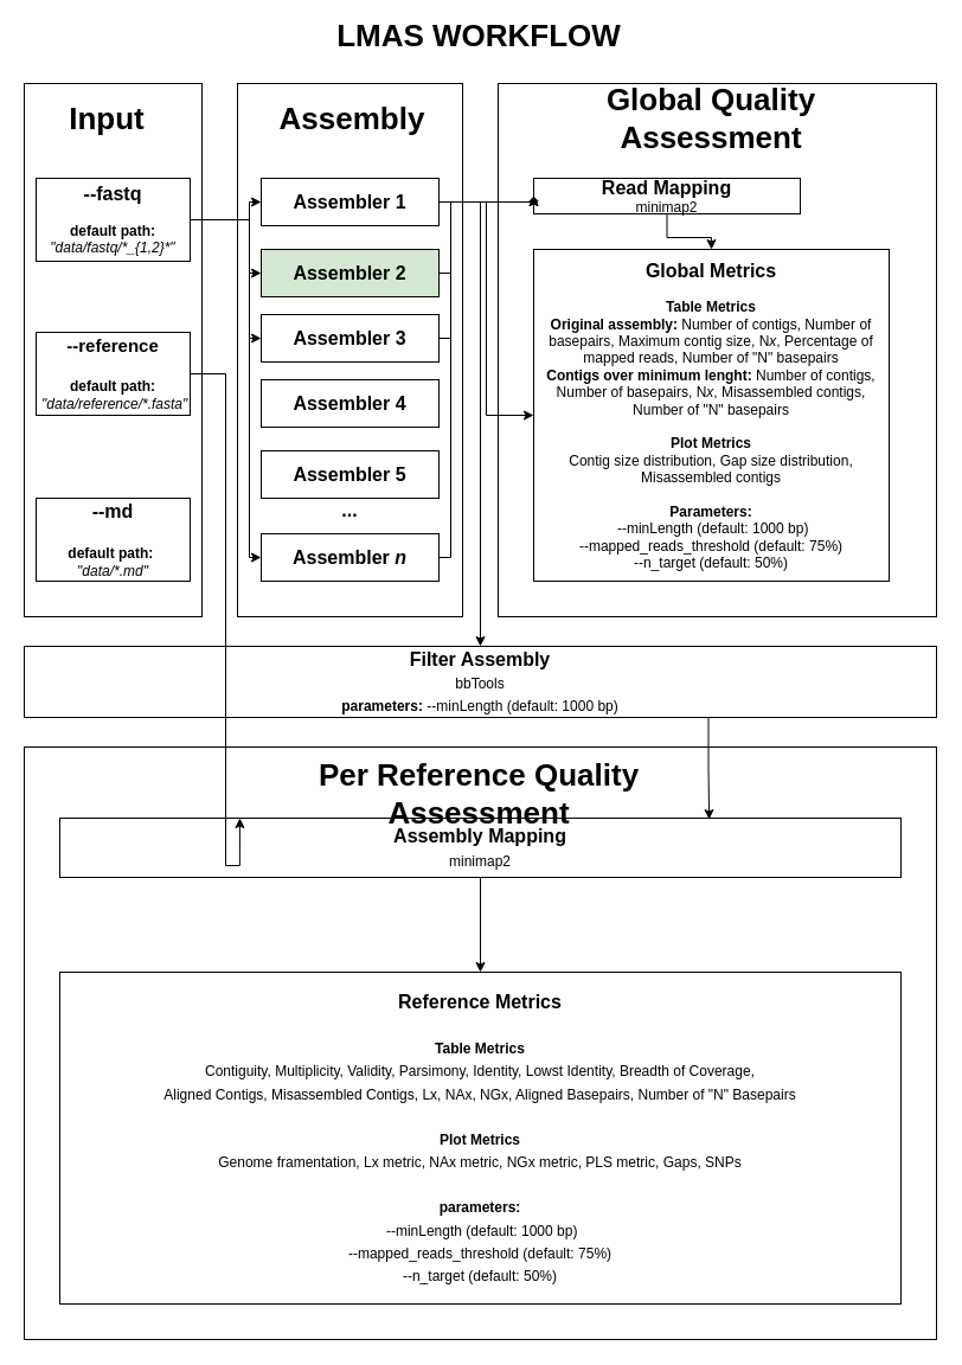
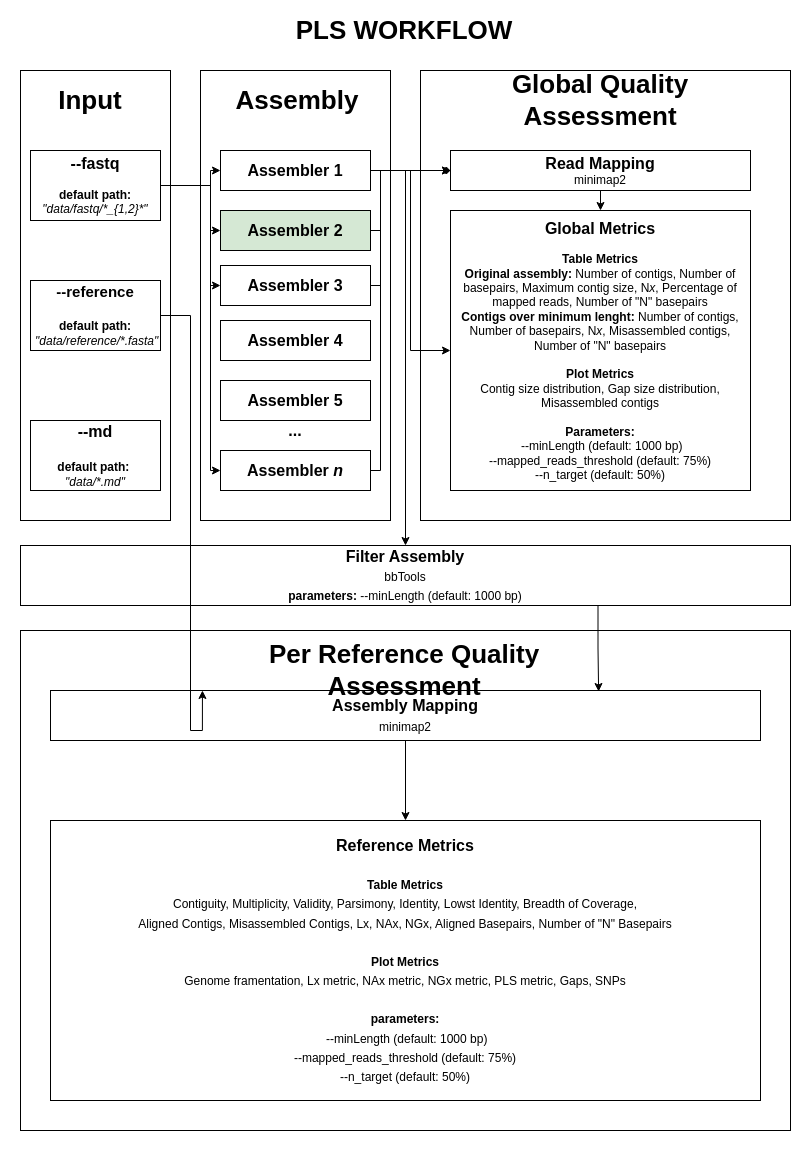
  <mxCell id="0" />
  <mxCell id="1" parent="0" />
  <mxCell id="2" value="" style="rounded=0;whiteSpace=wrap;html=1;fontSize=16;" vertex="1" parent="1"><mxGeometry x="20" y="630" width="770" height="500" as="geometry" /></mxCell>
- <mxCell id="3" value="LMAS WORKFLOW" style="text;html=1;strokeColor=none;fillColor=none;align=center;verticalAlign=middle;whiteSpace=wrap;rounded=0;fontSize=26;fontStyle=1" vertex="1" parent="1"><mxGeometry x="264" y="20" width="280" height="20" as="geometry" /></mxCell>
+ <mxCell id="3" value="PLS WORKFLOW" style="text;html=1;strokeColor=none;fillColor=none;align=center;verticalAlign=middle;whiteSpace=wrap;rounded=0;fontSize=26;fontStyle=1" vertex="1" parent="1"><mxGeometry x="264" y="20" width="280" height="20" as="geometry" /></mxCell>
  <mxCell id="4" value="" style="rounded=0;whiteSpace=wrap;html=1;" vertex="1" parent="1"><mxGeometry x="20" y="70" width="150" height="450" as="geometry" /></mxCell>
  <mxCell id="5" value="&lt;b&gt;&lt;font style=&quot;font-size: 26px&quot;&gt;Input&lt;/font&gt;&lt;/b&gt;" style="text;html=1;strokeColor=none;fillColor=none;align=center;verticalAlign=middle;whiteSpace=wrap;rounded=0;" vertex="1" parent="1"><mxGeometry x="70" y="90" width="40" height="20" as="geometry" /></mxCell>
  <mxCell id="6" style="edgeStyle=orthogonalEdgeStyle;rounded=0;orthogonalLoop=1;jettySize=auto;html=1;exitX=1;exitY=0.5;exitDx=0;exitDy=0;entryX=0;entryY=0.5;entryDx=0;entryDy=0;fontSize=16;" edge="1" parent="1" source="7" target="16"><mxGeometry relative="1" as="geometry"><Array as="points"><mxPoint x="210" y="185" /><mxPoint x="210" y="390" /></Array></mxGeometry></mxCell>
  <mxCell id="7" value="&lt;b style=&quot;font-size: 16px&quot;&gt;--fastq&lt;br&gt;&lt;/b&gt;&lt;br&gt;&lt;b&gt;default path: &lt;/b&gt;&lt;i&gt;&quot;data/fastq/*_{1,2}*&quot;&lt;/i&gt;" style="rounded=0;whiteSpace=wrap;html=1;verticalAlign=middle;" vertex="1" parent="1"><mxGeometry x="30" y="150" width="130" height="70" as="geometry" /></mxCell>
  <mxCell id="8" value="&lt;b style=&quot;font-size: 15px&quot;&gt;--reference&lt;br&gt;&lt;br&gt;&lt;/b&gt;&lt;b&gt;default path:&lt;/b&gt;&lt;br&gt;&lt;b&gt;&amp;nbsp;&lt;/b&gt;&lt;i&gt;&quot;data/reference/*.fasta&quot;&lt;/i&gt;&lt;b&gt;&lt;br&gt;&lt;/b&gt;" style="rounded=0;whiteSpace=wrap;html=1;" vertex="1" parent="1"><mxGeometry x="30" y="280" width="130" height="70" as="geometry" /></mxCell>
  <mxCell id="9" value="&lt;b style=&quot;font-size: 16px&quot;&gt;--md&lt;br&gt;&lt;br&gt;&lt;/b&gt;&lt;b&gt;default path:&amp;nbsp;&lt;br&gt;&lt;/b&gt;&lt;i&gt;&quot;data/*.md&quot;&lt;/i&gt;&lt;b&gt;&lt;br&gt;&lt;/b&gt;" style="rounded=0;whiteSpace=wrap;html=1;" vertex="1" parent="1"><mxGeometry x="30" y="420" width="130" height="70" as="geometry" /></mxCell>
  <mxCell id="10" value="" style="rounded=0;whiteSpace=wrap;html=1;" vertex="1" parent="1"><mxGeometry x="200" y="70" width="190" height="450" as="geometry" /></mxCell>
  <mxCell id="11" value="&lt;b&gt;&lt;font style=&quot;font-size: 26px&quot;&gt;Assembly&lt;/font&gt;&lt;/b&gt;" style="text;html=1;strokeColor=none;fillColor=none;align=center;verticalAlign=middle;whiteSpace=wrap;rounded=0;" vertex="1" parent="1"><mxGeometry x="222" y="90" width="150" height="20" as="geometry" /></mxCell>
  <mxCell id="12" style="edgeStyle=orthogonalEdgeStyle;rounded=0;orthogonalLoop=1;jettySize=auto;html=1;exitX=1;exitY=0.5;exitDx=0;exitDy=0;fontSize=16;" edge="1" parent="1" source="13" target="32"><mxGeometry relative="1" as="geometry" /></mxCell>
  <mxCell id="13" value="&lt;font style=&quot;font-size: 16px&quot;&gt;&lt;b&gt;Assembler 1&lt;/b&gt;&lt;/font&gt;" style="rounded=0;whiteSpace=wrap;html=1;" vertex="1" parent="1"><mxGeometry x="220" y="150" width="150" height="40" as="geometry" /></mxCell>
  <mxCell id="14" value="&lt;font style=&quot;font-size: 16px&quot;&gt;&lt;b&gt;Assembler 2&lt;/b&gt;&lt;/font&gt;" style="rounded=0;whiteSpace=wrap;html=1;fillColor=#d5e8d4;" vertex="1" parent="1"><mxGeometry x="220" y="210" width="150" height="40" as="geometry" /></mxCell>
  <mxCell id="15" value="&lt;font style=&quot;font-size: 16px&quot;&gt;&lt;b&gt;Assembler 3&lt;/b&gt;&lt;/font&gt;" style="rounded=0;whiteSpace=wrap;html=1;" vertex="1" parent="1"><mxGeometry x="220" y="265" width="150" height="40" as="geometry" /></mxCell>
  <mxCell id="16" value="&lt;font style=&quot;font-size: 16px&quot;&gt;&lt;b&gt;Assembler &lt;i&gt;n&lt;/i&gt;&lt;/b&gt;&lt;/font&gt;" style="rounded=0;whiteSpace=wrap;html=1;" vertex="1" parent="1"><mxGeometry x="220" y="450" width="150" height="40" as="geometry" /></mxCell>
  <mxCell id="17" value="..." style="text;html=1;strokeColor=none;fillColor=none;align=center;verticalAlign=middle;whiteSpace=wrap;rounded=0;fontSize=16;fontStyle=1" vertex="1" parent="1"><mxGeometry x="275" y="420" width="40" height="20" as="geometry" /></mxCell>
  <mxCell id="18" value="" style="rounded=0;whiteSpace=wrap;html=1;fontSize=16;" vertex="1" parent="1"><mxGeometry x="420" y="70" width="370" height="450" as="geometry" /></mxCell>
  <mxCell id="19" value="&lt;b&gt;&lt;font style=&quot;font-size: 26px&quot;&gt;Global Quality Assessment&lt;/font&gt;&lt;/b&gt;" style="text;html=1;strokeColor=none;fillColor=none;align=center;verticalAlign=middle;whiteSpace=wrap;rounded=0;" vertex="1" parent="1"><mxGeometry x="460" y="90" width="280" height="20" as="geometry" /></mxCell>
  <mxCell id="20" style="edgeStyle=orthogonalEdgeStyle;rounded=0;orthogonalLoop=1;jettySize=auto;html=1;exitX=0.5;exitY=1;exitDx=0;exitDy=0;entryX=0.5;entryY=0;entryDx=0;entryDy=0;fontSize=16;" edge="1" parent="1" source="21" target="30"><mxGeometry relative="1" as="geometry" /></mxCell>
- <mxCell id="21" value="&lt;font style=&quot;font-size: 16px&quot;&gt;&lt;b&gt;Read Mapping&lt;br&gt;&lt;/b&gt;&lt;/font&gt;&lt;font style=&quot;font-size: 12px&quot;&gt;minimap2&lt;br&gt;&lt;/font&gt;" style="rounded=0;whiteSpace=wrap;html=1;" vertex="1" parent="1"><mxGeometry x="450" y="150" width="225" height="30" as="geometry" /></mxCell>
+ <mxCell id="21" value="&lt;font style=&quot;font-size: 16px&quot;&gt;&lt;b&gt;Read Mapping&lt;br&gt;&lt;/b&gt;&lt;/font&gt;&lt;font style=&quot;font-size: 12px&quot;&gt;minimap2&lt;br&gt;&lt;/font&gt;" style="rounded=0;whiteSpace=wrap;html=1;" vertex="1" parent="1"><mxGeometry x="450" y="150" width="300" height="40" as="geometry" /></mxCell>
  <mxCell id="22" style="edgeStyle=orthogonalEdgeStyle;rounded=0;orthogonalLoop=1;jettySize=auto;html=1;exitX=1;exitY=0.5;exitDx=0;exitDy=0;entryX=0;entryY=0.5;entryDx=0;entryDy=0;fontSize=16;" edge="1" parent="1" source="7" target="13"><mxGeometry relative="1" as="geometry"><Array as="points"><mxPoint x="210" y="185" /><mxPoint x="210" y="170" /></Array></mxGeometry></mxCell>
  <mxCell id="23" style="edgeStyle=orthogonalEdgeStyle;rounded=0;orthogonalLoop=1;jettySize=auto;html=1;exitX=1;exitY=0.5;exitDx=0;exitDy=0;fontSize=16;" edge="1" parent="1" source="7" target="14"><mxGeometry relative="1" as="geometry"><Array as="points"><mxPoint x="210" y="185" /><mxPoint x="210" y="230" /></Array></mxGeometry></mxCell>
  <mxCell id="24" style="edgeStyle=orthogonalEdgeStyle;rounded=0;orthogonalLoop=1;jettySize=auto;html=1;exitX=1;exitY=0.5;exitDx=0;exitDy=0;entryX=0;entryY=0.5;entryDx=0;entryDy=0;fontSize=16;" edge="1" parent="1" source="7" target="15"><mxGeometry relative="1" as="geometry"><Array as="points"><mxPoint x="210" y="185" /><mxPoint x="210" y="285" /></Array></mxGeometry></mxCell>
  <mxCell id="25" style="edgeStyle=orthogonalEdgeStyle;rounded=0;orthogonalLoop=1;jettySize=auto;html=1;exitX=1;exitY=0.5;exitDx=0;exitDy=0;entryX=0;entryY=0.5;entryDx=0;entryDy=0;fontSize=16;" edge="1" parent="1" source="7" target="16"><mxGeometry relative="1" as="geometry"><Array as="points"><mxPoint x="210" y="185" /><mxPoint x="210" y="470" /></Array></mxGeometry></mxCell>
  <mxCell id="26" style="edgeStyle=orthogonalEdgeStyle;rounded=0;orthogonalLoop=1;jettySize=auto;html=1;exitX=1;exitY=0.5;exitDx=0;exitDy=0;entryX=0;entryY=0.5;entryDx=0;entryDy=0;fontSize=16;" edge="1" parent="1" source="13" target="21"><mxGeometry relative="1" as="geometry"><Array as="points"><mxPoint x="400" y="170" /><mxPoint x="400" y="170" /></Array></mxGeometry></mxCell>
  <mxCell id="27" style="edgeStyle=orthogonalEdgeStyle;rounded=0;orthogonalLoop=1;jettySize=auto;html=1;exitX=1;exitY=0.5;exitDx=0;exitDy=0;entryX=0;entryY=0.5;entryDx=0;entryDy=0;fontSize=16;endArrow=none;" edge="1" parent="1" source="14" target="21"><mxGeometry relative="1" as="geometry"><Array as="points"><mxPoint x="380" y="230" /><mxPoint x="380" y="170" /></Array></mxGeometry></mxCell>
  <mxCell id="28" style="edgeStyle=orthogonalEdgeStyle;rounded=0;orthogonalLoop=1;jettySize=auto;html=1;exitX=1;exitY=0.5;exitDx=0;exitDy=0;entryX=0;entryY=0.5;entryDx=0;entryDy=0;fontSize=16;endArrow=diamond;" edge="1" parent="1" source="15" target="21"><mxGeometry relative="1" as="geometry"><Array as="points"><mxPoint x="380" y="285" /><mxPoint x="380" y="170" /></Array></mxGeometry></mxCell>
  <mxCell id="29" style="edgeStyle=orthogonalEdgeStyle;rounded=0;orthogonalLoop=1;jettySize=auto;html=1;exitX=1;exitY=0.5;exitDx=0;exitDy=0;entryX=0;entryY=0.5;entryDx=0;entryDy=0;fontSize=16;" edge="1" parent="1" source="16" target="21"><mxGeometry relative="1" as="geometry"><Array as="points"><mxPoint x="380" y="470" /><mxPoint x="380" y="170" /></Array></mxGeometry></mxCell>
  <mxCell id="30" value="&lt;span style=&quot;font-weight: bold ; font-size: 16px&quot;&gt;Global Metrics&lt;br&gt;&lt;/span&gt;&lt;br&gt;&lt;b&gt;Table Metrics&lt;br&gt;&lt;/b&gt;&lt;font style=&quot;font-size: 12px&quot;&gt;&lt;b&gt;Original assembly:&lt;/b&gt; Number of contigs, Number of basepairs, Maximum contig size, N&lt;i&gt;x&lt;/i&gt;, Percentage of mapped reads, Number of &quot;N&quot; basepairs&lt;/font&gt;&lt;br&gt;&lt;font style=&quot;font-size: 12px&quot;&gt;&lt;span style=&quot;font-weight: bold&quot;&gt;Contigs over minimum lenght:&amp;nbsp;&lt;/span&gt;Number of contigs, Number of basepairs, N&lt;i&gt;x&lt;/i&gt;, Misassembled contigs, Number of &quot;N&quot; basepairs&lt;br&gt;&lt;br&gt;&lt;b&gt;Plot Metrics&lt;br&gt;&lt;/b&gt;Contig size distribution, Gap size distribution, Misassembled contigs&lt;br&gt;&lt;/font&gt;&lt;br&gt;&lt;b&gt;Parameters:&lt;br&gt;&lt;/b&gt;&lt;font style=&quot;font-size: 12px&quot;&gt;&amp;nbsp;--minLength (default: 1000 bp)&lt;br&gt;--mapped_reads_threshold (default: 75%)&lt;br&gt;--n_target (default: 50%)&lt;br&gt;&lt;/font&gt;" style="rounded=0;whiteSpace=wrap;html=1;" vertex="1" parent="1"><mxGeometry x="450" y="210" width="300" height="280" as="geometry" /></mxCell>
  <mxCell id="31" style="edgeStyle=orthogonalEdgeStyle;rounded=0;orthogonalLoop=1;jettySize=auto;html=1;exitX=0.75;exitY=1;exitDx=0;exitDy=0;entryX=0.772;entryY=0.02;entryDx=0;entryDy=0;entryPerimeter=0;fontSize=16;" edge="1" parent="1" source="32" target="35"><mxGeometry relative="1" as="geometry" /></mxCell>
  <mxCell id="32" value="&lt;b&gt;Filter Assembly&lt;/b&gt;&lt;br&gt;&lt;font style=&quot;font-size: 12px&quot;&gt;bbTools&lt;br&gt;&lt;/font&gt;&lt;b style=&quot;font-size: 12px&quot;&gt;parameters:&amp;nbsp;&lt;/b&gt;&lt;font style=&quot;font-size: 12px&quot;&gt;--minLength (default: 1000 bp)&lt;/font&gt;&lt;b&gt;&lt;br&gt;&lt;/b&gt;" style="rounded=0;whiteSpace=wrap;html=1;fontSize=16;" vertex="1" parent="1"><mxGeometry x="20" y="545" width="770" height="60" as="geometry" /></mxCell>
  <mxCell id="33" value="&lt;span style=&quot;font-weight: bold&quot;&gt;Reference Metrics&lt;br&gt;&lt;/span&gt;&lt;br&gt;&lt;font style=&quot;font-size: 12px&quot;&gt;&lt;b&gt;Table Metrics&lt;br&gt;&lt;/b&gt;&lt;/font&gt;&lt;span style=&quot;font-size: 12px&quot;&gt;Contiguity, Multiplicity, Validity, Parsimony, Identity, Lowst Identity, Breadth of Coverage, &lt;br&gt;Aligned Contigs, Misassembled Contigs, Lx, NAx, NGx, Aligned Basepairs, Number of &quot;N&quot; Basepairs&lt;br&gt;&lt;/span&gt;&lt;br&gt;&lt;span style=&quot;font-size: 12px&quot;&gt;&lt;b&gt;Plot Metrics&lt;/b&gt;&lt;br&gt;Genome framentation, Lx metric, NAx metric, NGx metric, PLS metric, Gaps, SNPs&lt;br&gt;&lt;br&gt;&lt;/span&gt;&lt;b style=&quot;font-size: 12px&quot;&gt;parameters:&lt;br&gt;&lt;/b&gt;&lt;font style=&quot;font-size: 12px&quot;&gt;&amp;nbsp;--minLength (default: 1000 bp)&lt;br&gt;--mapped_reads_threshold (default: 75%)&lt;br&gt;--n_target (default: 50%)&lt;/font&gt;" style="rounded=0;whiteSpace=wrap;html=1;fontSize=16;" vertex="1" parent="1"><mxGeometry x="50" y="820" width="710" height="280" as="geometry" /></mxCell>
  <mxCell id="34" style="edgeStyle=orthogonalEdgeStyle;rounded=0;orthogonalLoop=1;jettySize=auto;html=1;exitX=0.5;exitY=1;exitDx=0;exitDy=0;entryX=0.5;entryY=0;entryDx=0;entryDy=0;fontSize=16;" edge="1" parent="1" source="35" target="33"><mxGeometry relative="1" as="geometry" /></mxCell>
  <mxCell id="35" value="&lt;font&gt;&lt;b&gt;Assembly Mapping&lt;br&gt;&lt;/b&gt;&lt;/font&gt;&lt;font style=&quot;font-size: 12px&quot;&gt;minimap2&lt;/font&gt;&lt;b&gt;&lt;br&gt;&lt;/b&gt;" style="rounded=0;whiteSpace=wrap;html=1;fontSize=16;" vertex="1" parent="1"><mxGeometry x="50" y="690" width="710" height="50" as="geometry" /></mxCell>
  <mxCell id="36" style="edgeStyle=orthogonalEdgeStyle;rounded=0;orthogonalLoop=1;jettySize=auto;html=1;exitX=1;exitY=0.5;exitDx=0;exitDy=0;entryX=0.214;entryY=0;entryDx=0;entryDy=0;entryPerimeter=0;fontSize=16;" edge="1" parent="1" source="8" target="35"><mxGeometry relative="1" as="geometry"><Array as="points"><mxPoint x="190" y="315" /><mxPoint x="190" y="730" /></Array></mxGeometry></mxCell>
  <mxCell id="37" value="&lt;font style=&quot;font-size: 16px&quot;&gt;&lt;b&gt;Assembler 4&lt;/b&gt;&lt;/font&gt;" style="rounded=0;whiteSpace=wrap;html=1;" vertex="1" parent="1"><mxGeometry x="220" y="320" width="150" height="40" as="geometry" /></mxCell>
  <mxCell id="38" value="&lt;font style=&quot;font-size: 16px&quot;&gt;&lt;b&gt;Assembler 5&lt;/b&gt;&lt;/font&gt;" style="rounded=0;whiteSpace=wrap;html=1;" vertex="1" parent="1"><mxGeometry x="220" y="380" width="150" height="40" as="geometry" /></mxCell>
  <mxCell id="39" style="edgeStyle=orthogonalEdgeStyle;rounded=0;orthogonalLoop=1;jettySize=auto;html=1;exitX=1;exitY=0.5;exitDx=0;exitDy=0;entryX=0;entryY=0.5;entryDx=0;entryDy=0;fontSize=16;" edge="1" parent="1" source="13" target="30"><mxGeometry relative="1" as="geometry"><Array as="points"><mxPoint x="410" y="170" /><mxPoint x="410" y="350" /></Array></mxGeometry></mxCell>
  <mxCell id="40" value="&lt;b&gt;&lt;font style=&quot;font-size: 26px&quot;&gt;Per Reference Quality Assessment&lt;/font&gt;&lt;/b&gt;" style="text;html=1;strokeColor=none;fillColor=none;align=center;verticalAlign=middle;whiteSpace=wrap;rounded=0;" vertex="1" parent="1"><mxGeometry x="264" y="660" width="280" height="20" as="geometry" /></mxCell>
